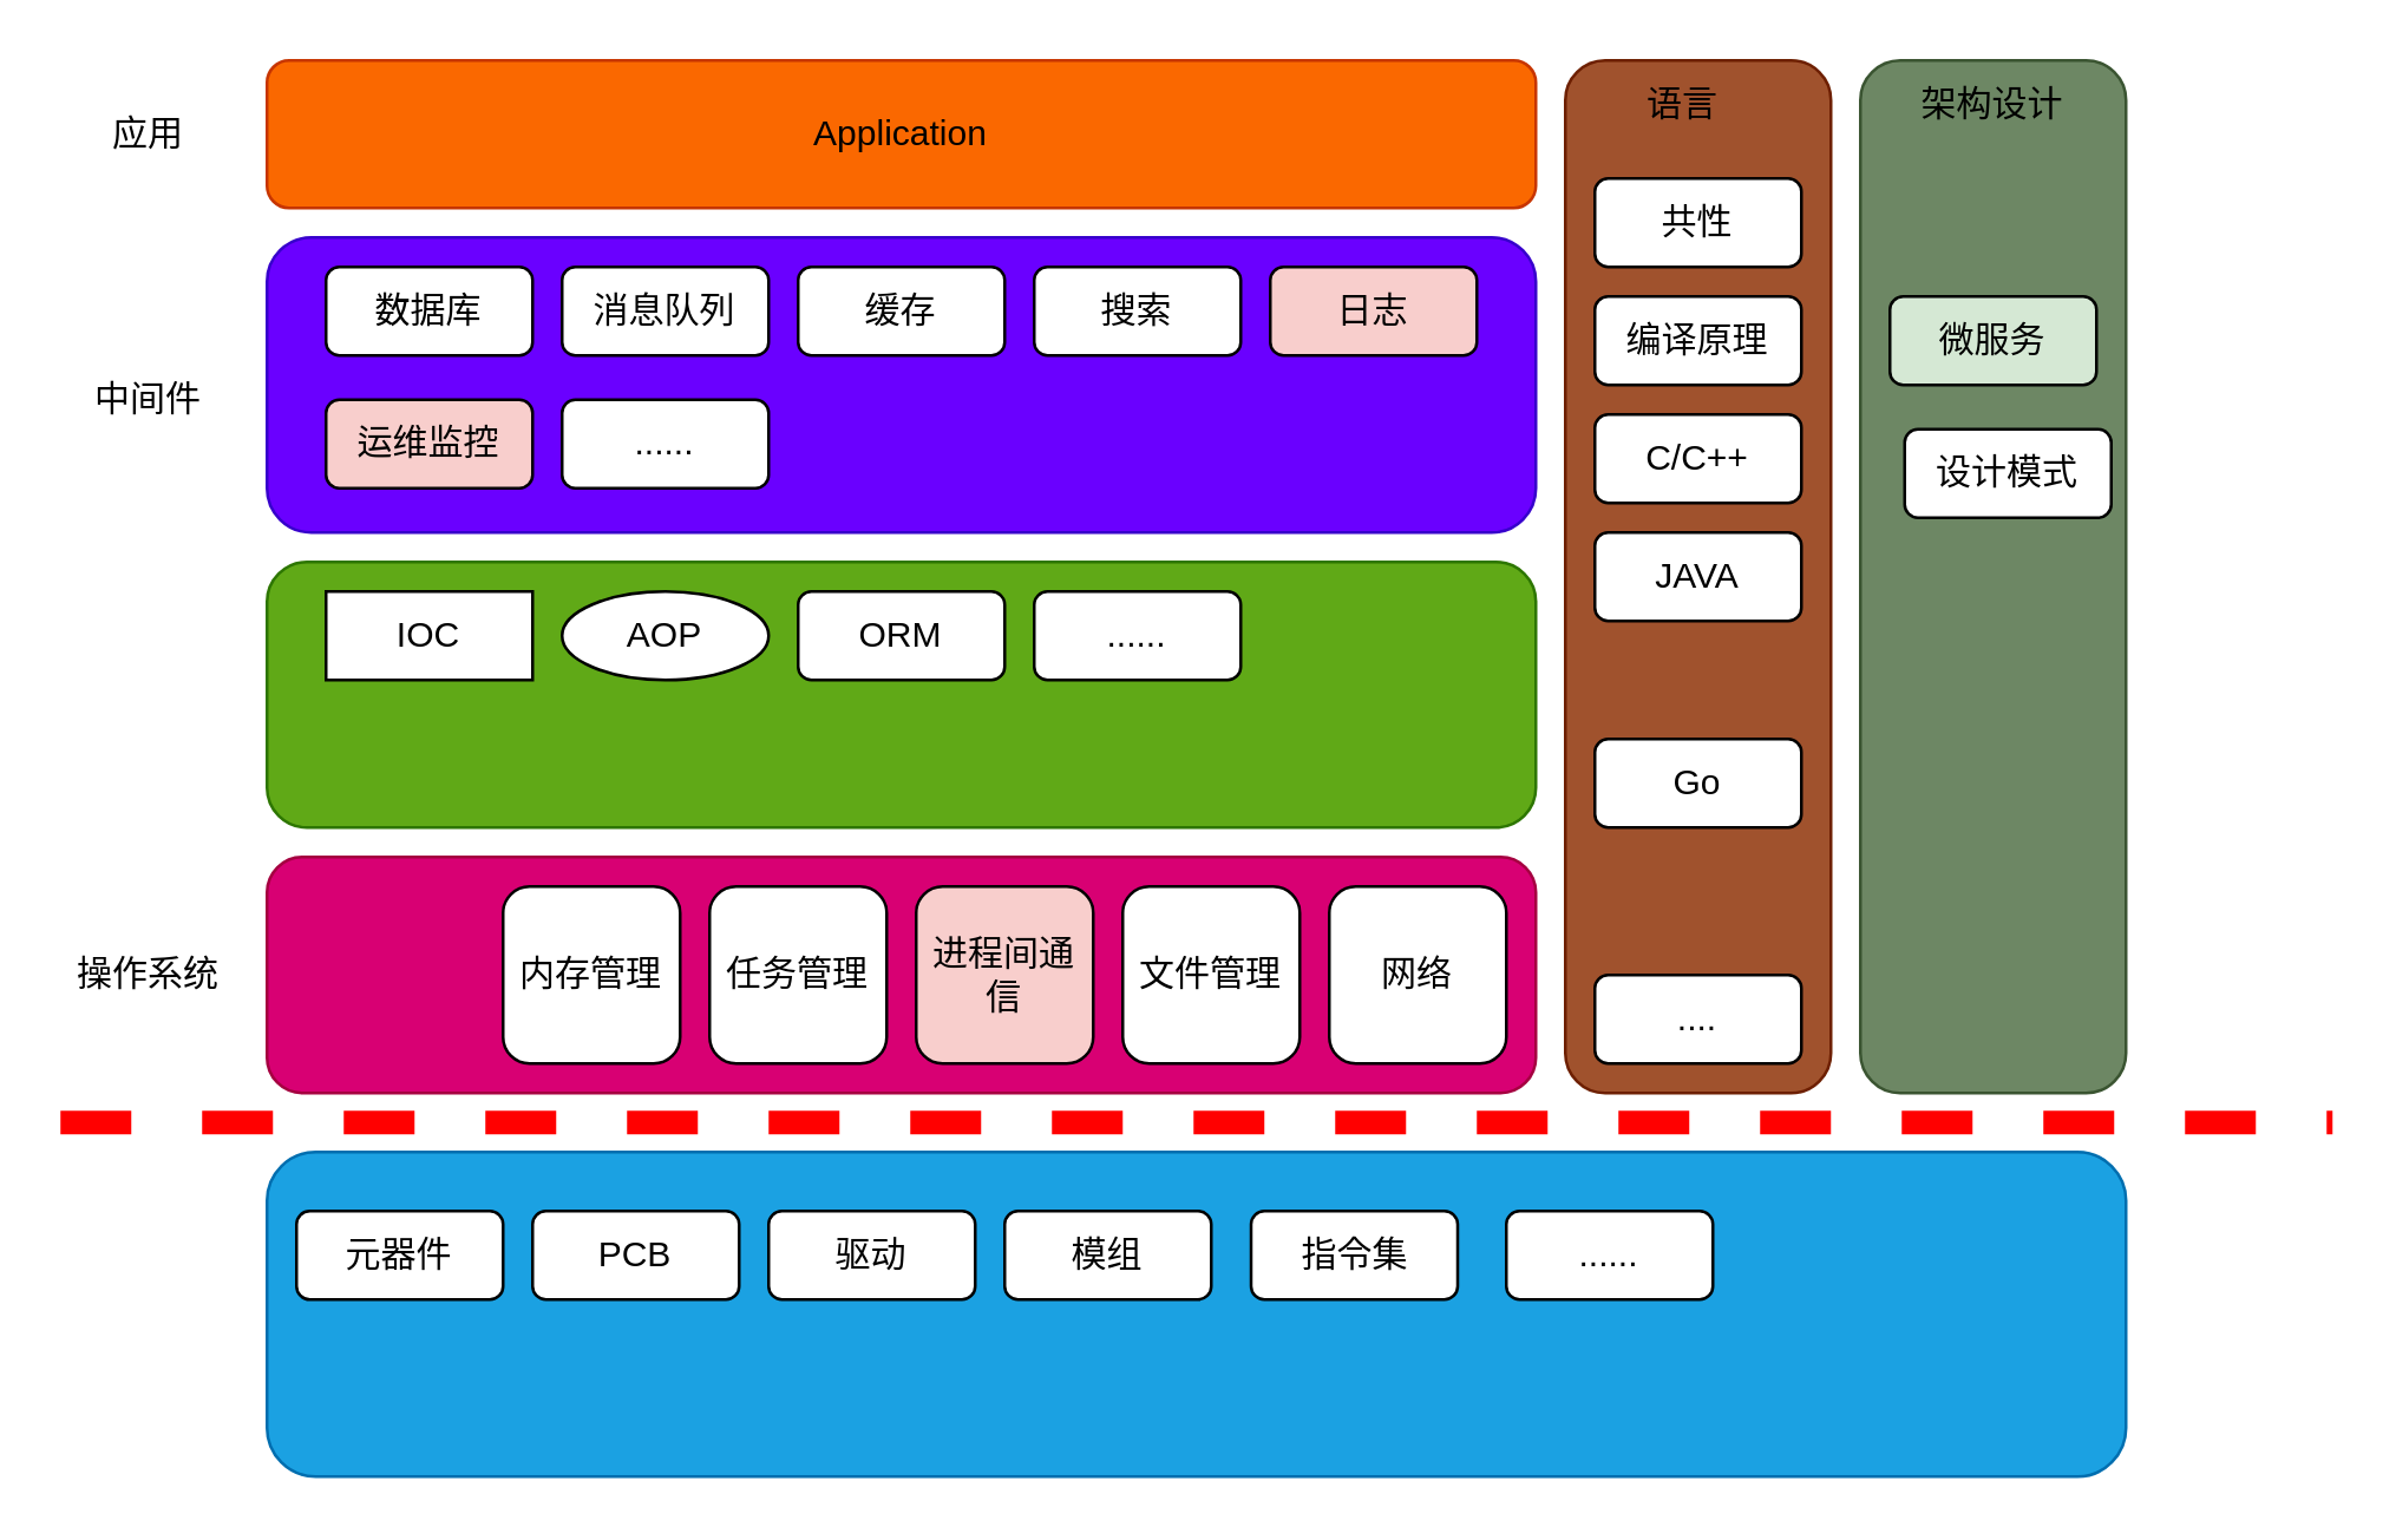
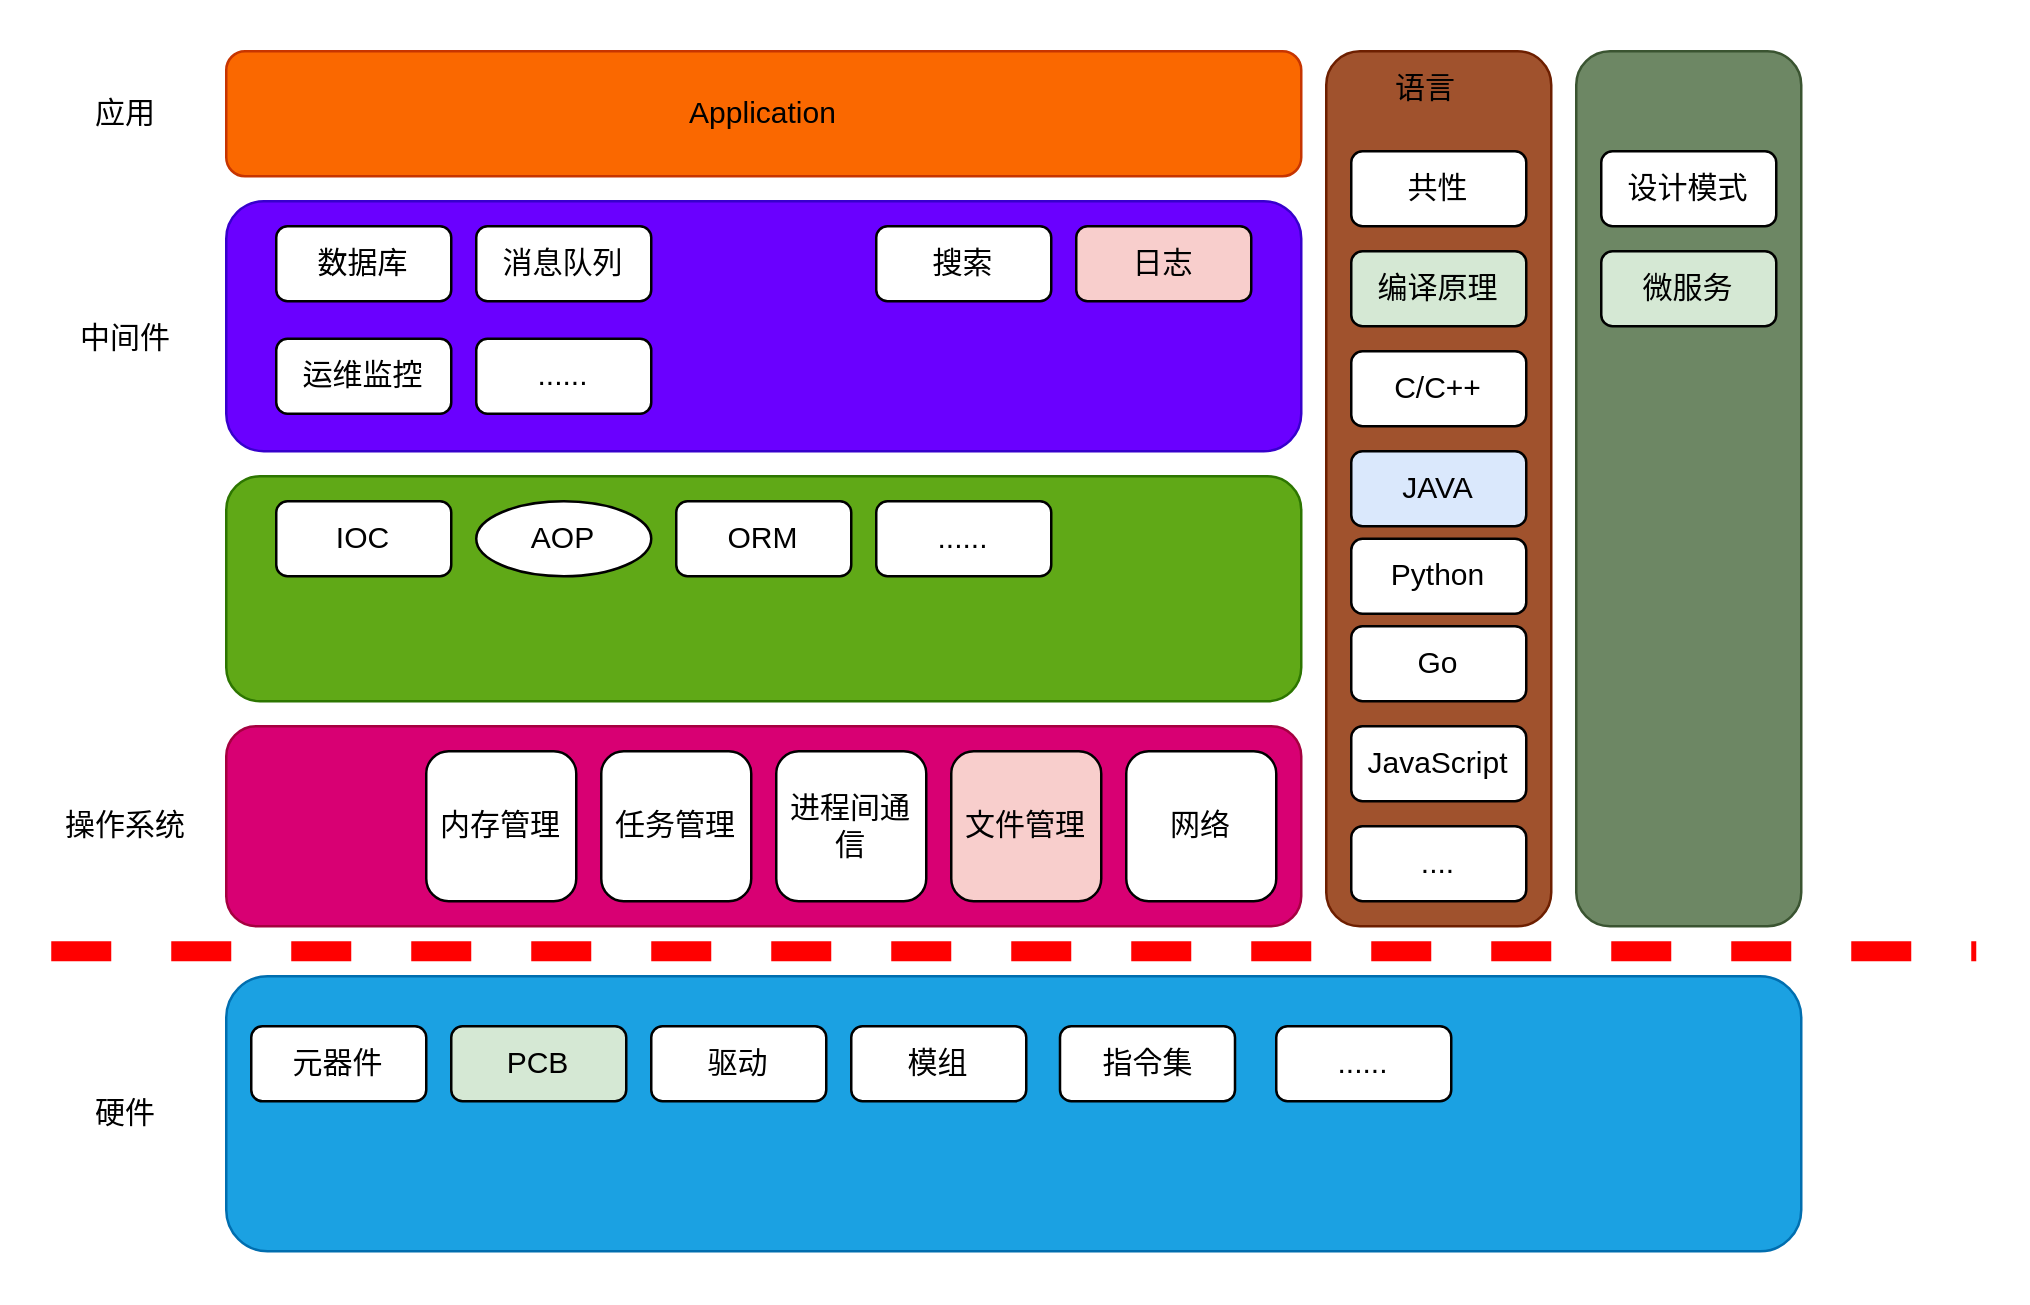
  <mxCell id="0" />
  <mxCell id="1" parent="0" />
  <mxCell id="2" value="" style="whiteSpace=wrap;html=1;fillColor=#1ba1e2;fontColor=#ffffff;strokeColor=#006EAF;rounded=1;" vertex="1" parent="1"><mxGeometry x="90" y="390" width="630" height="110" as="geometry" /></mxCell>
  <mxCell id="3" value="" style="endArrow=none;dashed=1;html=1;fillColor=#d80073;strokeColor=#FF0000;strokeWidth=8;" edge="1" parent="1"><mxGeometry width="50" height="50" relative="1" as="geometry"><mxPoint x="20" y="380" as="sourcePoint" /><mxPoint x="790" y="380" as="targetPoint" /></mxGeometry></mxCell>
  <mxCell id="4" value="" style="whiteSpace=wrap;html=1;fillColor=#d80073;fontColor=#ffffff;strokeColor=#A50040;rounded=1;" vertex="1" parent="1"><mxGeometry x="90" y="290" width="430" height="80" as="geometry" /></mxCell>
  <mxCell id="5" value="" style="whiteSpace=wrap;html=1;fillColor=#a0522d;fontColor=#ffffff;strokeColor=#6D1F00;rounded=1;" vertex="1" parent="1"><mxGeometry x="530" y="20" width="90" height="350" as="geometry" /></mxCell>
+ <mxCell id="6" value="硬件" style="text;html=1;strokeColor=none;fillColor=none;align=center;verticalAlign=middle;whiteSpace=wrap;rounded=1;" vertex="1" parent="1"><mxGeometry x="20" y="430" width="60" height="30" as="geometry" /></mxCell>
  <mxCell id="7" value="操作系统" style="text;html=1;strokeColor=none;fillColor=none;align=center;verticalAlign=middle;whiteSpace=wrap;rounded=1;" vertex="1" parent="1"><mxGeometry x="20" y="315" width="60" height="30" as="geometry" /></mxCell>
  <mxCell id="8" value="" style="whiteSpace=wrap;html=1;fillColor=#60a917;fontColor=#ffffff;strokeColor=#2D7600;rounded=1;" vertex="1" parent="1"><mxGeometry x="90" y="190" width="430" height="90" as="geometry" /></mxCell>
  <mxCell id="9" value="Application" style="whiteSpace=wrap;html=1;fillColor=#fa6800;fontColor=#000000;strokeColor=#C73500;rounded=1;" vertex="1" parent="1"><mxGeometry x="90" y="20" width="430" height="50" as="geometry" /></mxCell>
  <mxCell id="10" value="" style="whiteSpace=wrap;html=1;fillColor=#6a00ff;fontColor=#ffffff;strokeColor=#3700CC;rounded=1;" vertex="1" parent="1"><mxGeometry x="90" y="80" width="430" height="100" as="geometry" /></mxCell>
  <mxCell id="11" value="中间件" style="text;html=1;strokeColor=none;fillColor=none;align=center;verticalAlign=middle;whiteSpace=wrap;rounded=1;" vertex="1" parent="1"><mxGeometry x="20" y="120" width="60" height="30" as="geometry" /></mxCell>
  <mxCell id="12" value="应用" style="text;html=1;strokeColor=none;fillColor=none;align=center;verticalAlign=middle;whiteSpace=wrap;rounded=1;" vertex="1" parent="1"><mxGeometry x="20" y="30" width="60" height="30" as="geometry" /></mxCell>
  <mxCell id="13" value="语言" style="text;html=1;strokeColor=none;fillColor=none;align=center;verticalAlign=middle;whiteSpace=wrap;rounded=1;" vertex="1" parent="1"><mxGeometry x="540" y="20" width="60" height="30" as="geometry" /></mxCell>
  <mxCell id="14" value="" style="whiteSpace=wrap;html=1;fillColor=#6d8764;fontColor=#ffffff;strokeColor=#3A5431;rounded=1;" vertex="1" parent="1"><mxGeometry x="630" y="20" width="90" height="350" as="geometry" /></mxCell>
  <mxCell id="15" value="共性" style="whiteSpace=wrap;html=1;rounded=1;" vertex="1" parent="1"><mxGeometry x="540" y="60" width="70" height="30" as="geometry" /></mxCell>
- <mxCell id="16" value="编译原理" style="whiteSpace=wrap;html=1;rounded=1;" vertex="1" parent="1"><mxGeometry x="540" y="100" width="70" height="30" as="geometry" /></mxCell>
+ <mxCell id="16" value="编译原理" style="whiteSpace=wrap;html=1;rounded=1;fillColor=#d5e8d4;" vertex="1" parent="1"><mxGeometry x="540" y="100" width="70" height="30" as="geometry" /></mxCell>
  <mxCell id="17" value="C/C++" style="whiteSpace=wrap;html=1;rounded=1;" vertex="1" parent="1"><mxGeometry x="540" y="140" width="70" height="30" as="geometry" /></mxCell>
- <mxCell id="18" value="JAVA" style="whiteSpace=wrap;html=1;rounded=1;" vertex="1" parent="1"><mxGeometry x="540" y="180" width="70" height="30" as="geometry" /></mxCell>
+ <mxCell id="18" value="JAVA" style="whiteSpace=wrap;html=1;rounded=1;fillColor=#dae8fc;" vertex="1" parent="1"><mxGeometry x="540" y="180" width="70" height="30" as="geometry" /></mxCell>
+ <mxCell id="19" value="Python" style="whiteSpace=wrap;html=1;rounded=1;" vertex="1" parent="1"><mxGeometry x="540" y="215" width="70" height="30" as="geometry" /></mxCell>
  <mxCell id="20" value="Go" style="whiteSpace=wrap;html=1;rounded=1;" vertex="1" parent="1"><mxGeometry x="540" y="250" width="70" height="30" as="geometry" /></mxCell>
+ <mxCell id="21" value="JavaScript" style="whiteSpace=wrap;html=1;rounded=1;" vertex="1" parent="1"><mxGeometry x="540" y="290" width="70" height="30" as="geometry" /></mxCell>
  <mxCell id="22" value="...." style="whiteSpace=wrap;html=1;rounded=1;" vertex="1" parent="1"><mxGeometry x="540" y="330" width="70" height="30" as="geometry" /></mxCell>
  <mxCell id="23" value="数据库" style="whiteSpace=wrap;html=1;rounded=1;" vertex="1" parent="1"><mxGeometry x="110" y="90" width="70" height="30" as="geometry" /></mxCell>
  <mxCell id="24" value="消息队列" style="whiteSpace=wrap;html=1;rounded=1;" vertex="1" parent="1"><mxGeometry x="190" y="90" width="70" height="30" as="geometry" /></mxCell>
- <mxCell id="25" value="缓存" style="whiteSpace=wrap;html=1;rounded=1;" vertex="1" parent="1"><mxGeometry x="270" y="90" width="70" height="30" as="geometry" /></mxCell>
  <mxCell id="26" value="搜索" style="whiteSpace=wrap;html=1;rounded=1;" vertex="1" parent="1"><mxGeometry x="350" y="90" width="70" height="30" as="geometry" /></mxCell>
  <mxCell id="27" value="日志" style="whiteSpace=wrap;html=1;rounded=1;fillColor=#f8cecc;" vertex="1" parent="1"><mxGeometry x="430" y="90" width="70" height="30" as="geometry" /></mxCell>
- <mxCell id="28" value="架构设计" style="text;html=1;strokeColor=none;fillColor=none;align=center;verticalAlign=middle;whiteSpace=wrap;rounded=1;" vertex="1" parent="1"><mxGeometry x="645" y="20" width="60" height="30" as="geometry" /></mxCell>
- <mxCell id="29" value="设计模式" style="whiteSpace=wrap;html=1;rounded=1;" vertex="1" parent="1"><mxGeometry x="645" y="145" width="70" height="30" as="geometry" /></mxCell>
+ <mxCell id="29" value="设计模式" style="whiteSpace=wrap;html=1;rounded=1;" vertex="1" parent="1"><mxGeometry x="640" y="60" width="70" height="30" as="geometry" /></mxCell>
  <mxCell id="30" value="微服务" style="whiteSpace=wrap;html=1;rounded=1;fillColor=#d5e8d4;" vertex="1" parent="1"><mxGeometry x="640" y="100" width="70" height="30" as="geometry" /></mxCell>
- <mxCell id="31" value="运维监控" style="whiteSpace=wrap;html=1;rounded=1;fillColor=#f8cecc;" vertex="1" parent="1"><mxGeometry x="110" y="135" width="70" height="30" as="geometry" /></mxCell>
- <mxCell id="32" value="IOC" style="whiteSpace=wrap;html=1;rounded=0;" vertex="1" parent="1"><mxGeometry x="110" y="200" width="70" height="30" as="geometry" /></mxCell>
+ <mxCell id="31" value="运维监控" style="whiteSpace=wrap;html=1;rounded=1;" vertex="1" parent="1"><mxGeometry x="110" y="135" width="70" height="30" as="geometry" /></mxCell>
+ <mxCell id="32" value="IOC" style="whiteSpace=wrap;html=1;rounded=1;" vertex="1" parent="1"><mxGeometry x="110" y="200" width="70" height="30" as="geometry" /></mxCell>
  <mxCell id="33" value="AOP" style="ellipse;whiteSpace=wrap;html=1;" vertex="1" parent="1"><mxGeometry x="190" y="200" width="70" height="30" as="geometry" /></mxCell>
  <mxCell id="34" value="ORM" style="whiteSpace=wrap;html=1;rounded=1;" vertex="1" parent="1"><mxGeometry x="270" y="200" width="70" height="30" as="geometry" /></mxCell>
  <mxCell id="35" value="......" style="whiteSpace=wrap;html=1;rounded=1;" vertex="1" parent="1"><mxGeometry x="350" y="200" width="70" height="30" as="geometry" /></mxCell>
  <mxCell id="36" value="内存管理" style="whiteSpace=wrap;html=1;rounded=1;" vertex="1" parent="1"><mxGeometry x="170" y="300" width="60" height="60" as="geometry" /></mxCell>
  <mxCell id="37" value="任务管理" style="whiteSpace=wrap;html=1;rounded=1;" vertex="1" parent="1"><mxGeometry x="240" y="300" width="60" height="60" as="geometry" /></mxCell>
- <mxCell id="38" value="进程间通信" style="whiteSpace=wrap;html=1;rounded=1;fillColor=#f8cecc;" vertex="1" parent="1"><mxGeometry x="310" y="300" width="60" height="60" as="geometry" /></mxCell>
- <mxCell id="39" value="文件管理" style="whiteSpace=wrap;html=1;rounded=1;" vertex="1" parent="1"><mxGeometry x="380" y="300" width="60" height="60" as="geometry" /></mxCell>
+ <mxCell id="38" value="进程间通信" style="whiteSpace=wrap;html=1;rounded=1;" vertex="1" parent="1"><mxGeometry x="310" y="300" width="60" height="60" as="geometry" /></mxCell>
+ <mxCell id="39" value="文件管理" style="whiteSpace=wrap;html=1;rounded=1;fillColor=#f8cecc;" vertex="1" parent="1"><mxGeometry x="380" y="300" width="60" height="60" as="geometry" /></mxCell>
  <mxCell id="40" value="网络" style="whiteSpace=wrap;html=1;rounded=1;" vertex="1" parent="1"><mxGeometry x="450" y="300" width="60" height="60" as="geometry" /></mxCell>
  <mxCell id="41" value="元器件" style="whiteSpace=wrap;html=1;rounded=1;" vertex="1" parent="1"><mxGeometry x="100" y="410" width="70" height="30" as="geometry" /></mxCell>
- <mxCell id="42" value="PCB" style="whiteSpace=wrap;html=1;rounded=1;" vertex="1" parent="1"><mxGeometry x="180" y="410" width="70" height="30" as="geometry" /></mxCell>
+ <mxCell id="42" value="PCB" style="whiteSpace=wrap;html=1;rounded=1;fillColor=#d5e8d4;" vertex="1" parent="1"><mxGeometry x="180" y="410" width="70" height="30" as="geometry" /></mxCell>
  <mxCell id="43" value="驱动" style="whiteSpace=wrap;html=1;rounded=1;" vertex="1" parent="1"><mxGeometry x="260" y="410" width="70" height="30" as="geometry" /></mxCell>
  <mxCell id="44" value="模组" style="whiteSpace=wrap;html=1;rounded=1;" vertex="1" parent="1"><mxGeometry x="340" y="410" width="70" height="30" as="geometry" /></mxCell>
  <mxCell id="45" value="......" style="whiteSpace=wrap;html=1;rounded=1;" vertex="1" parent="1"><mxGeometry x="510" y="410" width="70" height="30" as="geometry" /></mxCell>
  <mxCell id="46" value="指令集" style="whiteSpace=wrap;html=1;rounded=1;" vertex="1" parent="1"><mxGeometry x="423.5" y="410" width="70" height="30" as="geometry" /></mxCell>
  <mxCell id="47" value="......" style="whiteSpace=wrap;html=1;rounded=1;" vertex="1" parent="1"><mxGeometry x="190" y="135" width="70" height="30" as="geometry" /></mxCell>
